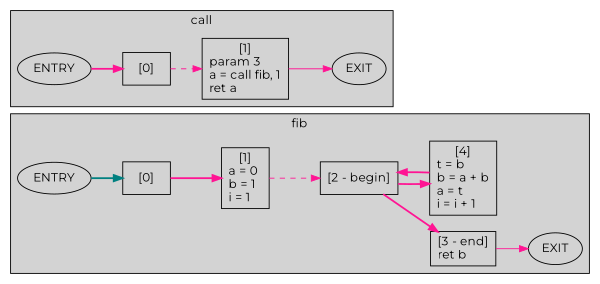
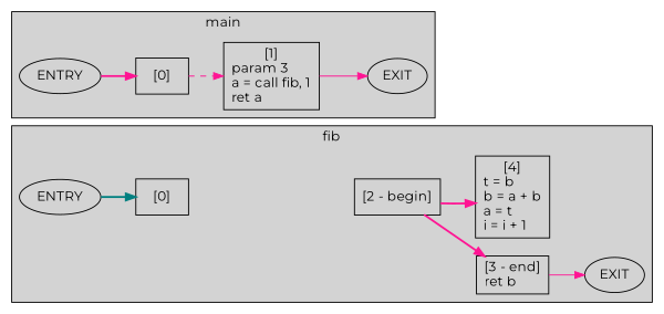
  digraph {
    fontname=Montserrat
    rankdir=LR
    node [fontname=Montserrat shape=record]
    edge [color=deeppink fontname=Montserrat style=bold]
    n1 [label=ENTRY shape=""]
    n2 [label="[0]\n"]
    n3 [label=EXIT shape=""]
-   n4 [label="[1]\na = 0\lb = 1\li = 1\l"]
    n5 [label="[2 - begin]\n"]
    n6 [label="[3 - end]\nret b\l"]
    n7 [label="[4]\nt = b\lb = a + b\la = t\li = i + 1\l"]
    n8 [label=ENTRY shape=""]
    n9 [label="[0]\n"]
    n10 [label=EXIT shape=""]
    n11 [label="[1]\nparam 3\la = call fib, 1\lret a\l"]
    subgraph cluster_1 {
      label=fib
      style=filled
      n1
      n2
      n3
-     n4
      n5
      n6
      n7
    }
    subgraph cluster_2 {
-     label=call
+     label=main
      style=filled
      n8
      n9
      n10
      n11
    }
    n1 -> n2 [color=teal]
-   n2 -> n4
-   n4 -> n5 [style=dashed]
    n5 -> n6
    n5 -> n7
    n6 -> n3 [style=solid]
-   n7 -> n5
    n8 -> n9
    n9 -> n11 [style=dashed]
    n11 -> n10 [style=solid]
  }
